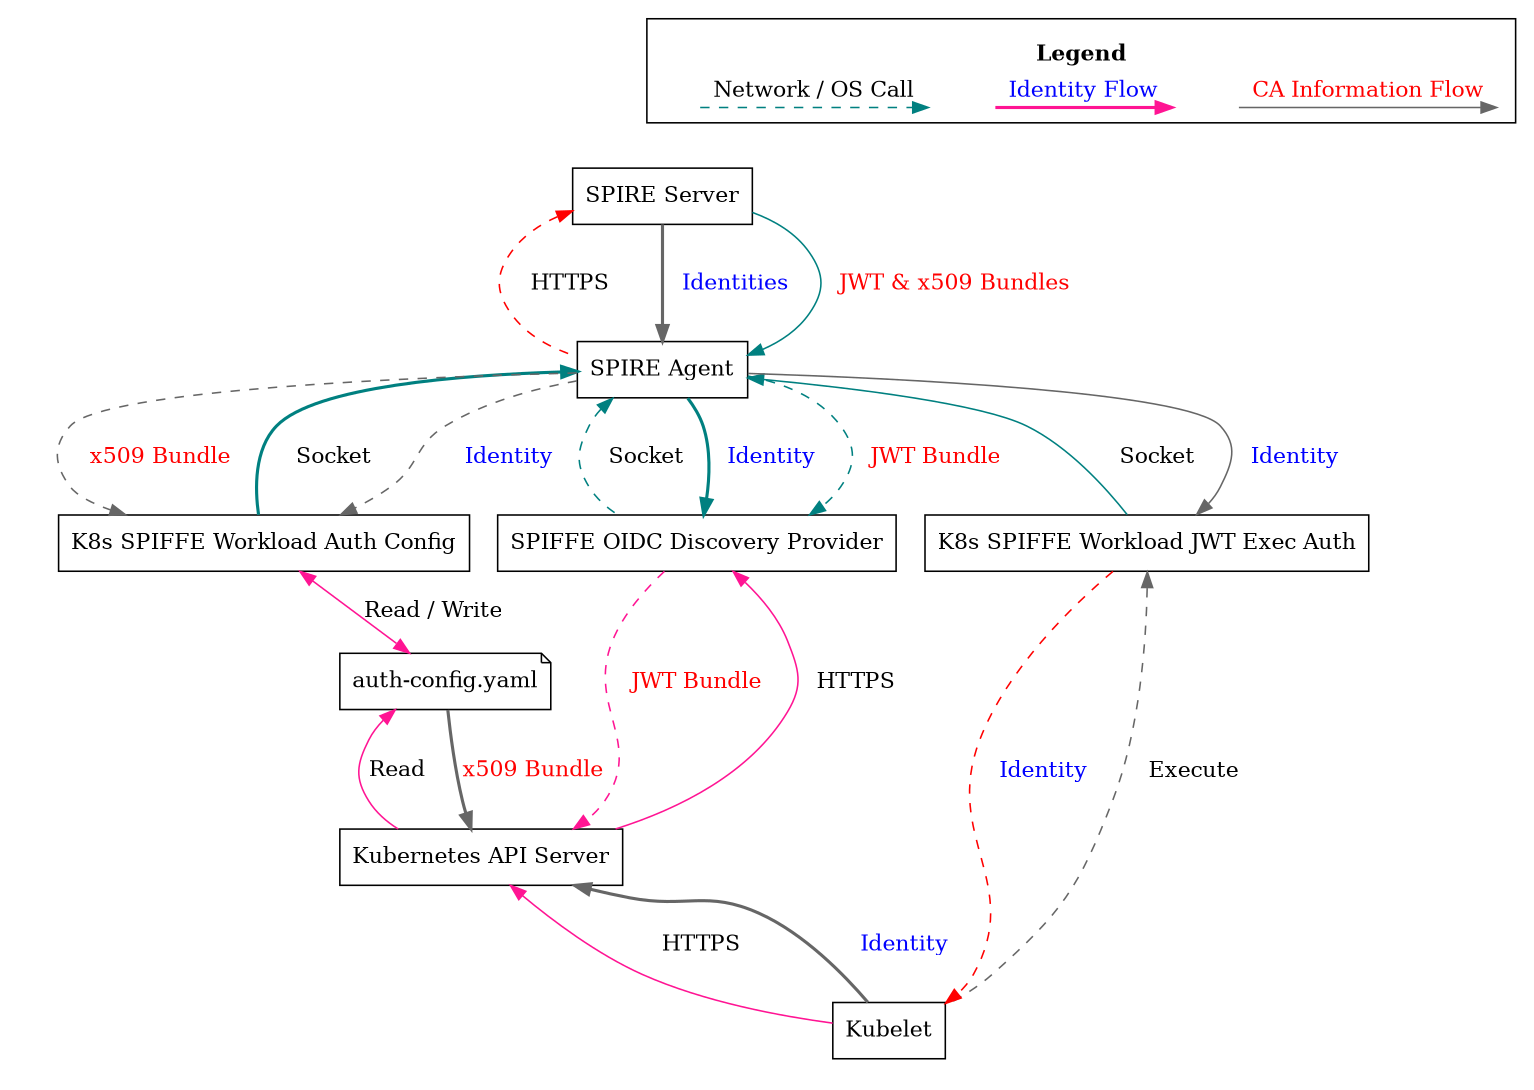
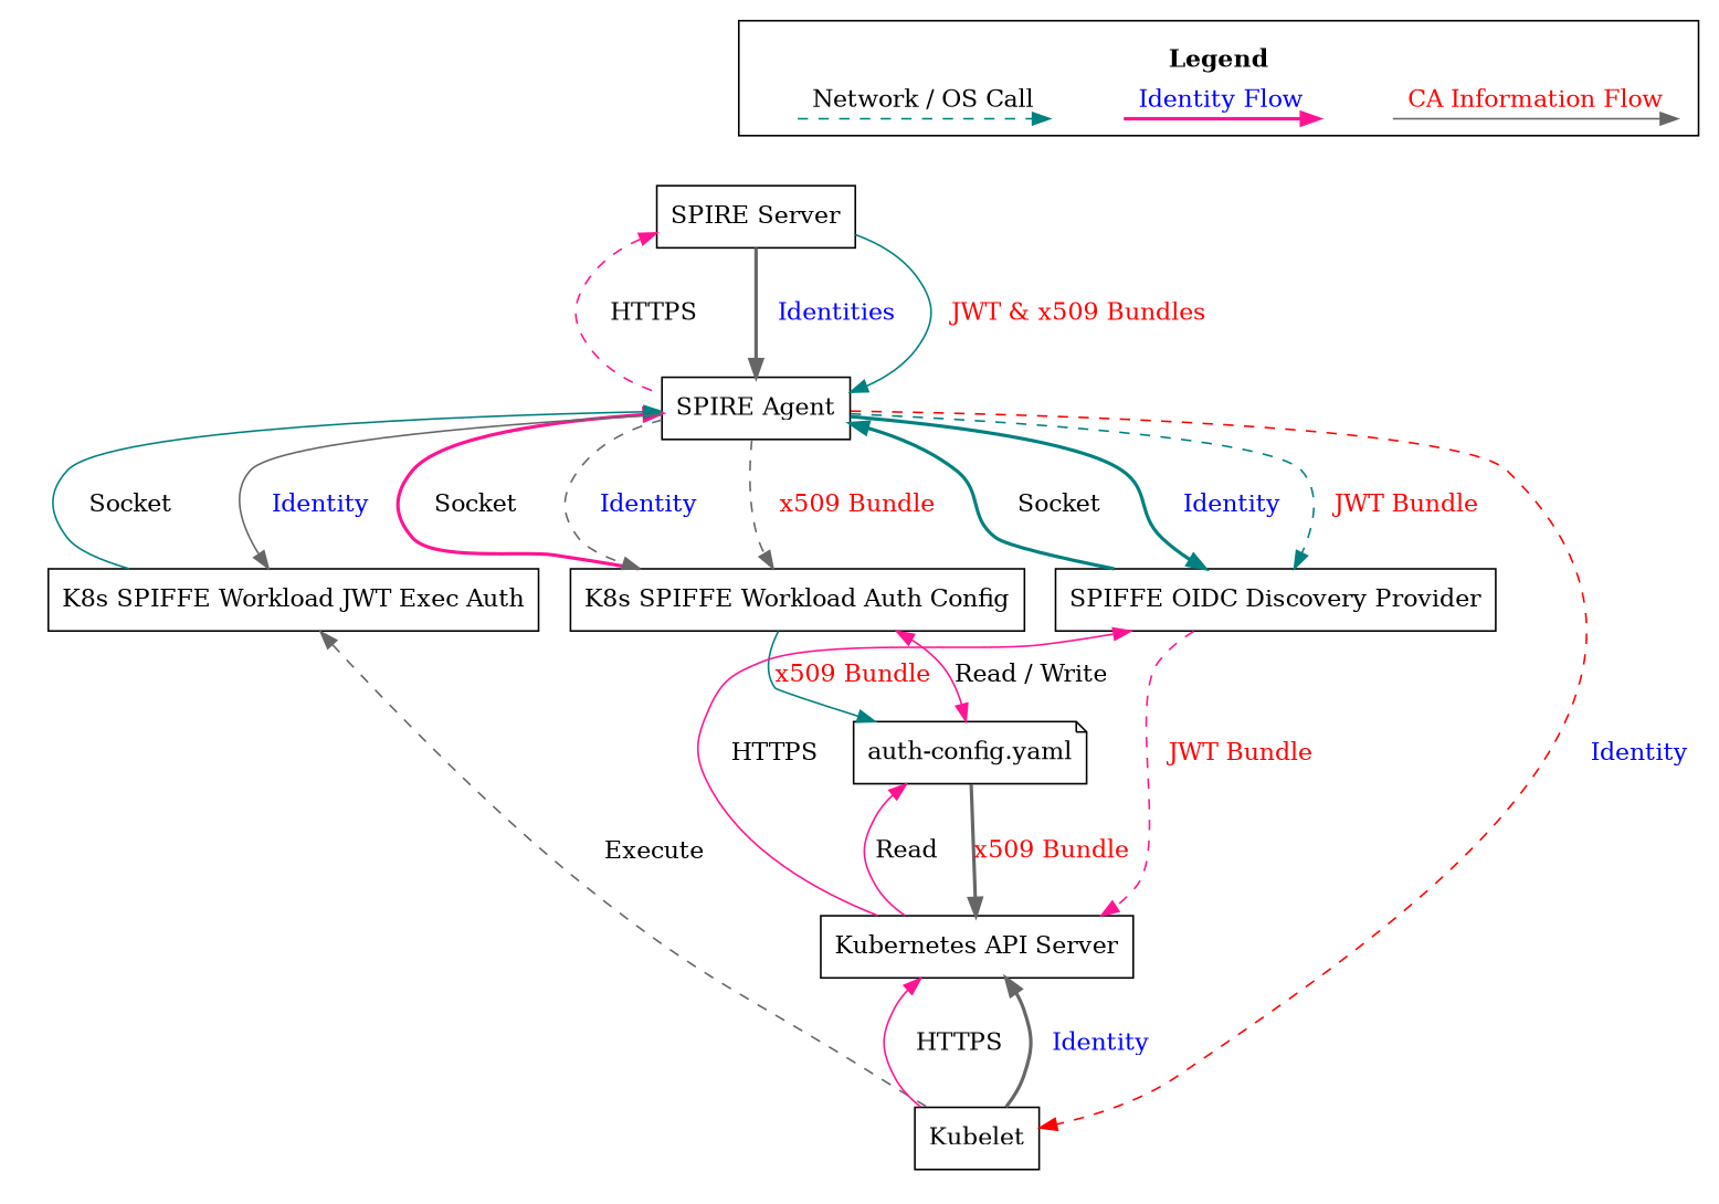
  digraph {
    node [shape=box]
    edge [color=teal style=solid]
    n1 [label="K8s SPIFFE Workload Auth Config"]
    n2 [label="K8s SPIFFE Workload JWT Exec Auth"]
    n3 [label="SPIFFE OIDC Discovery Provider"]
    n4 [label="auth-config.yaml" shape=note]
    n5 [label="Kubernetes API Server"]
    n6 [label="SPIRE Server"]
    n7 [label="SPIRE Agent"]
    n8 [label=Kubelet]
    d0 [shape=point style=invis]
    d1 [shape=point style=invis]
    p0 [shape=point style=invis]
    p1 [shape=point style=invis]
    s0 [shape=point style=invis]
    s1 [shape=point style=invis]
    o0 [shape=point style=invis]
    subgraph cluster_1 {
      peripheries=0
      n6
      n7
      n8
      subgraph cluster_2 {
        peripheries=0
        n1
        n2
        n3
      }
      subgraph cluster_3 {
        peripheries=0
        n4
        n5
      }
    }
    subgraph cluster_4 {
      label=<<table cellpadding="10" border="0" cellborder="0"><tr><td><b>Legend</b></td></tr></table>>
      subgraph sub_5 {
        label=<<table cellpadding="10" border="0" cellborder="0"><tr><td><b>Legend</b></td></tr></table>>
        rank=same
        d0
        d1
        p0
        p1
        s0
        s1
        o0
      }
    }
    n1 -> n4 [dir=both label="Read / Write" color=deeppink]
+   n1 -> n4 [fontcolor=red label="x509 Bundle"]
    n2 -> n8 [dir=back label=<<table cellpadding="10" border="0" cellborder="0"><tr><td>Execute</td></tr></table>> color=gray40 style=dashed]
-   n2 -> n8 [color=red fontcolor=blue label=<<table cellpadding="10" border="0" cellborder="0"><tr><td>Identity</td></tr></table>> style=dashed]
+   n7 -> n8 [color=red fontcolor=blue label=<<table cellpadding="10" border="0" cellborder="0"><tr><td>Identity</td></tr></table>> style=dashed]
    n3 -> n5 [dir=back label=<<table cellpadding="10" border="0" cellborder="0"><tr><td>HTTPS</td></tr></table>> color=deeppink]
    n3 -> n5 [color=deeppink fontcolor=red label=<<table cellpadding="10" border="0" cellborder="0"><tr><td>JWT Bundle</td></tr></table>> style=dashed]
    n4 -> n5 [dir=back label=Read color=deeppink]
    n4 -> n5 [color=gray40 fontcolor=red label="x509 Bundle" style=bold]
    n5 -> n8 [dir=back label=<<table cellpadding="10" border="0" cellborder="0"><tr><td>HTTPS</td></tr></table>> color=deeppink]
    n5 -> n8 [color=gray40 dir=back fontcolor=blue label=<<table cellpadding="10" border="0" cellborder="0"><tr><td>Identity</td></tr></table>> style=bold]
-   n6 -> n7 [dir=back label=<<table cellpadding="10" border="0" cellborder="0"><tr><td>HTTPS</td></tr></table>> color=red style=dashed]
+   n6 -> n7 [dir=back label=<<table cellpadding="10" border="0" cellborder="0"><tr><td>HTTPS</td></tr></table>> color=deeppink style=dashed]
    n6 -> n7 [color=gray40 fontcolor=blue label=<<table cellpadding="10" border="0" cellborder="0"><tr><td>Identities</td></tr></table>> style=bold]
    n6 -> n7 [fontcolor=red label=<<table cellpadding="10" border="0" cellborder="0"><tr><td>JWT &amp; x509 Bundles</td></tr></table>>]
-   n7 -> n1 [dir=back label=<<table cellpadding="10" border="0" cellborder="0"><tr><td>Socket</td></tr></table>> style=bold]
+   n7 -> n1 [dir=back label=<<table cellpadding="10" border="0" cellborder="0"><tr><td>Socket</td></tr></table>> color=deeppink style=bold]
    n7 -> n1 [color=gray40 fontcolor=blue label=<<table cellpadding="10" border="0" cellborder="0"><tr><td>Identity</td></tr></table>> style=dashed]
    n7 -> n1 [color=gray40 fontcolor=red label=<<table cellpadding="10" border="0" cellborder="0"><tr><td>x509 Bundle</td></tr></table>> style=dashed]
    n7 -> n2 [dir=back label=<<table cellpadding="10" border="0" cellborder="0"><tr><td>Socket</td></tr></table>>]
    n7 -> n2 [color=gray40 fontcolor=blue label=<<table cellpadding="10" border="0" cellborder="0"><tr><td>Identity</td></tr></table>>]
-   n7 -> n3 [dir=back label=<<table cellpadding="10" border="0" cellborder="0"><tr><td>Socket</td></tr></table>> style=dashed]
+   n7 -> n3 [dir=back label=<<table cellpadding="10" border="0" cellborder="0"><tr><td>Socket</td></tr></table>> style=bold]
    n7 -> n3 [fontcolor=blue label=<<table cellpadding="10" border="0" cellborder="0"><tr><td>Identity</td></tr></table>> style=bold]
    n7 -> n3 [fontcolor=red label=<<table cellpadding="10" border="0" cellborder="0"><tr><td>JWT Bundle</td></tr></table>> style=dashed]
    d0 -> d1 [label="Network / OS Call" style=dashed]
    d1 -> p0 [style=invis color=""]
    p0 -> p1 [color=deeppink fontcolor=blue label="Identity Flow" style=bold]
    p1 -> s0 [style=invis color=""]
    s0 -> s1 [color=gray40 fontcolor=red label="CA Information Flow"]
    o0 -> n6 [style=invis color=""]
  }
